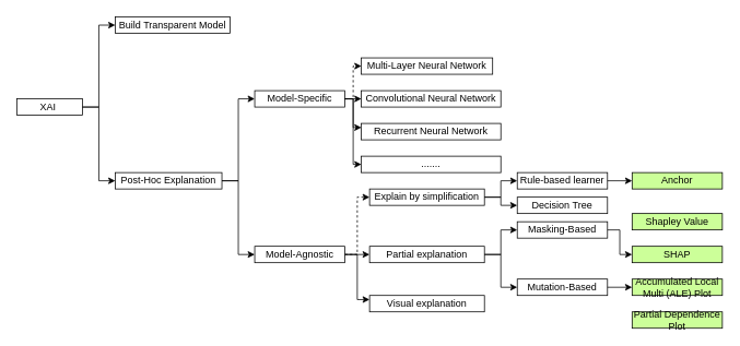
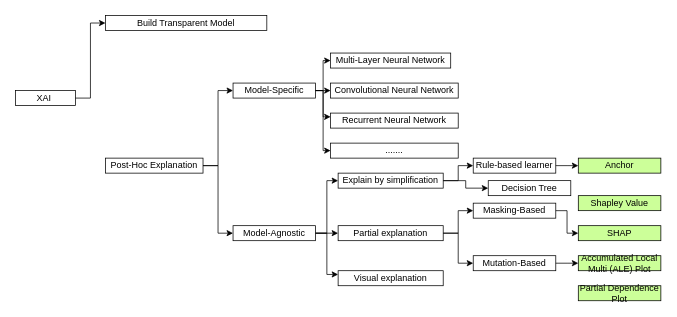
  <mxCell id="0" />
  <mxCell id="1" parent="0" />
  <mxCell id="2" value="XAI&amp;nbsp;" style="rounded=0;whiteSpace=wrap;html=1;" vertex="1" parent="1"><mxGeometry x="20" y="120" width="80" height="20" as="geometry" /></mxCell>
  <mxCell id="3" value="Post-Hoc Explanation" style="rounded=0;whiteSpace=wrap;html=1;" vertex="1" parent="1"><mxGeometry x="140" y="210" width="130" height="20" as="geometry" /></mxCell>
  <mxCell id="4" value="Model-Specific" style="rounded=0;whiteSpace=wrap;html=1;" vertex="1" parent="1"><mxGeometry x="310" y="110" width="110" height="20" as="geometry" /></mxCell>
- <mxCell id="5" value="Build Transparent Model" style="rounded=0;whiteSpace=wrap;html=1;" vertex="1" parent="1"><mxGeometry x="140" y="20" width="140" height="20" as="geometry" /></mxCell>
+ <mxCell id="5" value="Build Transparent Model" style="rounded=0;whiteSpace=wrap;html=1;" vertex="1" parent="1"><mxGeometry x="140" y="20" width="215" height="20" as="geometry" /></mxCell>
  <mxCell id="6" value="" style="edgeStyle=elbowEdgeStyle;elbow=horizontal;endArrow=classic;html=1;rounded=0;entryX=0;entryY=0.5;entryDx=0;entryDy=0;exitX=1;exitY=0.5;exitDx=0;exitDy=0;" edge="1" parent="1" source="2" target="5"><mxGeometry width="50" height="50" relative="1" as="geometry"><mxPoint x="110" y="130" as="sourcePoint" /><mxPoint x="140" y="60" as="targetPoint" /></mxGeometry></mxCell>
- <mxCell id="7" value="" style="edgeStyle=elbowEdgeStyle;elbow=horizontal;endArrow=classic;html=1;rounded=0;entryX=0;entryY=0.5;entryDx=0;entryDy=0;exitX=1;exitY=0.5;exitDx=0;exitDy=0;" edge="1" parent="1" source="2" target="3"><mxGeometry width="50" height="50" relative="1" as="geometry"><mxPoint x="80" y="270" as="sourcePoint" /><mxPoint x="130" y="220" as="targetPoint" /></mxGeometry></mxCell>
  <mxCell id="8" value="Model-Agnostic" style="rounded=0;whiteSpace=wrap;html=1;" vertex="1" parent="1"><mxGeometry x="310" y="300" width="110" height="20" as="geometry" /></mxCell>
  <mxCell id="9" value="" style="edgeStyle=elbowEdgeStyle;elbow=horizontal;endArrow=classic;html=1;rounded=0;exitX=1;exitY=0.5;exitDx=0;exitDy=0;entryX=0;entryY=0.5;entryDx=0;entryDy=0;" edge="1" parent="1" source="3" target="4"><mxGeometry width="50" height="50" relative="1" as="geometry"><mxPoint x="270" y="200" as="sourcePoint" /><mxPoint x="320" y="150" as="targetPoint" /></mxGeometry></mxCell>
  <mxCell id="10" value="" style="edgeStyle=elbowEdgeStyle;elbow=horizontal;endArrow=classic;html=1;rounded=0;entryX=0;entryY=0.5;entryDx=0;entryDy=0;" edge="1" parent="1" target="8"><mxGeometry width="50" height="50" relative="1" as="geometry"><mxPoint x="270" y="220" as="sourcePoint" /><mxPoint x="210" y="330" as="targetPoint" /></mxGeometry></mxCell>
  <mxCell id="11" value="" style="edgeStyle=orthogonalEdgeStyle;rounded=0;orthogonalLoop=1;jettySize=auto;html=1;entryX=0;entryY=0.5;entryDx=0;entryDy=0;" edge="1" parent="1" source="12" target="34"><mxGeometry relative="1" as="geometry" /></mxCell>
  <mxCell id="12" value="Explain by simplification" style="rounded=0;whiteSpace=wrap;html=1;" vertex="1" parent="1"><mxGeometry x="450" y="230" width="140" height="20" as="geometry" /></mxCell>
  <mxCell id="13" value="Partial explanation" style="rounded=0;whiteSpace=wrap;html=1;" vertex="1" parent="1"><mxGeometry x="450" y="300" width="140" height="20" as="geometry" /></mxCell>
  <mxCell id="14" value="Visual explanation" style="rounded=0;whiteSpace=wrap;html=1;" vertex="1" parent="1"><mxGeometry x="450" y="360" width="140" height="20" as="geometry" /></mxCell>
  <mxCell id="15" value="" style="edgeStyle=elbowEdgeStyle;elbow=horizontal;endArrow=classic;html=1;rounded=0;exitX=1;exitY=0.5;exitDx=0;exitDy=0;entryX=0;entryY=0.5;entryDx=0;entryDy=0;" edge="1" parent="1" source="13" target="16"><mxGeometry width="50" height="50" relative="1" as="geometry"><mxPoint x="590" y="300" as="sourcePoint" /><mxPoint x="620" y="250" as="targetPoint" /></mxGeometry></mxCell>
  <mxCell id="16" value="Masking-Based" style="rounded=0;whiteSpace=wrap;html=1;" vertex="1" parent="1"><mxGeometry x="630" y="270" width="110" height="20" as="geometry" /></mxCell>
  <mxCell id="17" value="Mutation-Based" style="rounded=0;whiteSpace=wrap;html=1;" vertex="1" parent="1"><mxGeometry x="630" y="340" width="110" height="20" as="geometry" /></mxCell>
  <mxCell id="18" value="" style="edgeStyle=elbowEdgeStyle;elbow=horizontal;endArrow=classic;html=1;rounded=0;entryX=0;entryY=0.5;entryDx=0;entryDy=0;exitX=1;exitY=0.5;exitDx=0;exitDy=0;" edge="1" parent="1" source="13" target="17"><mxGeometry width="50" height="50" relative="1" as="geometry"><mxPoint x="580" y="290" as="sourcePoint" /><mxPoint x="580" y="420" as="targetPoint" /></mxGeometry></mxCell>
  <mxCell id="19" value="" style="edgeStyle=elbowEdgeStyle;elbow=horizontal;endArrow=classic;html=1;rounded=0;entryX=0;entryY=0.25;entryDx=0;entryDy=0;" edge="1" parent="1" target="14"><mxGeometry width="50" height="50" relative="1" as="geometry"><mxPoint x="420" y="310" as="sourcePoint" /><mxPoint x="460" y="340" as="targetPoint" /></mxGeometry></mxCell>
- <mxCell id="20" value="" style="edgeStyle=elbowEdgeStyle;elbow=horizontal;endArrow=classic;html=1;rounded=0;entryX=0;entryY=0.5;entryDx=0;entryDy=0;exitX=1;exitY=0.5;exitDx=0;exitDy=0;dashed=1;" edge="1" parent="1" source="8" target="12"><mxGeometry width="50" height="50" relative="1" as="geometry"><mxPoint x="390" y="290" as="sourcePoint" /><mxPoint x="440" y="240" as="targetPoint" /></mxGeometry></mxCell>
+ <mxCell id="20" value="" style="edgeStyle=elbowEdgeStyle;elbow=horizontal;endArrow=classic;html=1;rounded=0;entryX=0;entryY=0.5;entryDx=0;entryDy=0;exitX=1;exitY=0.5;exitDx=0;exitDy=0;" edge="1" parent="1" source="8" target="12"><mxGeometry width="50" height="50" relative="1" as="geometry"><mxPoint x="390" y="290" as="sourcePoint" /><mxPoint x="440" y="240" as="targetPoint" /></mxGeometry></mxCell>
  <mxCell id="21" value="" style="edgeStyle=elbowEdgeStyle;elbow=horizontal;endArrow=classic;html=1;rounded=0;entryX=0;entryY=0.5;entryDx=0;entryDy=0;" edge="1" parent="1" target="13"><mxGeometry width="50" height="50" relative="1" as="geometry"><mxPoint x="420" y="310" as="sourcePoint" /><mxPoint x="390" y="380" as="targetPoint" /></mxGeometry></mxCell>
  <mxCell id="22" value="Multi-Layer Neural Network" style="rounded=0;whiteSpace=wrap;html=1;" vertex="1" parent="1"><mxGeometry x="440" y="70" width="160" height="20" as="geometry" /></mxCell>
  <mxCell id="23" value="Convolutional Neural Network" style="rounded=0;whiteSpace=wrap;html=1;" vertex="1" parent="1"><mxGeometry x="440" y="110" width="170" height="20" as="geometry" /></mxCell>
  <mxCell id="24" value="Recurrent Neural Network" style="rounded=0;whiteSpace=wrap;html=1;" vertex="1" parent="1"><mxGeometry x="440" y="150" width="170" height="20" as="geometry" /></mxCell>
- <mxCell id="25" value="" style="edgeStyle=elbowEdgeStyle;elbow=horizontal;endArrow=classic;html=1;rounded=0;entryX=0;entryY=0.5;entryDx=0;entryDy=0;exitX=1;exitY=0.5;exitDx=0;exitDy=0;dashed=1;" edge="1" parent="1" source="4" target="22"><mxGeometry width="50" height="50" relative="1" as="geometry"><mxPoint x="380" y="120" as="sourcePoint" /><mxPoint x="430" y="70" as="targetPoint" /></mxGeometry></mxCell>
+ <mxCell id="25" value="" style="edgeStyle=elbowEdgeStyle;elbow=horizontal;endArrow=classic;html=1;rounded=0;entryX=0;entryY=0.5;entryDx=0;entryDy=0;exitX=1;exitY=0.5;exitDx=0;exitDy=0;" edge="1" parent="1" source="4" target="22"><mxGeometry width="50" height="50" relative="1" as="geometry"><mxPoint x="380" y="120" as="sourcePoint" /><mxPoint x="430" y="70" as="targetPoint" /></mxGeometry></mxCell>
  <mxCell id="26" value="" style="edgeStyle=elbowEdgeStyle;elbow=horizontal;endArrow=classic;html=1;rounded=0;entryX=0;entryY=0.5;entryDx=0;entryDy=0;" edge="1" parent="1" target="23"><mxGeometry width="50" height="50" relative="1" as="geometry"><mxPoint x="420" y="120" as="sourcePoint" /><mxPoint x="420" y="180" as="targetPoint" /></mxGeometry></mxCell>
  <mxCell id="27" value="" style="edgeStyle=elbowEdgeStyle;elbow=horizontal;endArrow=classic;html=1;rounded=0;entryX=0;entryY=0.25;entryDx=0;entryDy=0;exitX=1;exitY=0.5;exitDx=0;exitDy=0;" edge="1" parent="1" source="4" target="24"><mxGeometry width="50" height="50" relative="1" as="geometry"><mxPoint x="340" y="220" as="sourcePoint" /><mxPoint x="390" y="170" as="targetPoint" /></mxGeometry></mxCell>
  <mxCell id="28" value="" style="edgeStyle=elbowEdgeStyle;elbow=horizontal;endArrow=classic;html=1;rounded=0;exitX=1;exitY=0.5;exitDx=0;exitDy=0;" edge="1" parent="1" source="4"><mxGeometry width="50" height="50" relative="1" as="geometry"><mxPoint x="430" y="120" as="sourcePoint" /><mxPoint x="440" y="200" as="targetPoint" /></mxGeometry></mxCell>
  <mxCell id="29" value="......." style="rounded=0;whiteSpace=wrap;html=1;" vertex="1" parent="1"><mxGeometry x="440" y="190" width="170" height="20" as="geometry" /></mxCell>
  <mxCell id="30" value="Anchor" style="rounded=0;whiteSpace=wrap;html=1;fillColor=#CCFF99;" vertex="1" parent="1"><mxGeometry x="770" y="210" width="110" height="20" as="geometry" /></mxCell>
  <mxCell id="31" value="Shapley Value" style="rounded=0;whiteSpace=wrap;html=1;fillColor=#CCFF99;" vertex="1" parent="1"><mxGeometry x="770" y="260" width="110" height="20" as="geometry" /></mxCell>
  <mxCell id="32" value="SHAP" style="rounded=0;whiteSpace=wrap;html=1;fillColor=#CCFF99;" vertex="1" parent="1"><mxGeometry x="770" y="300" width="110" height="20" as="geometry" /></mxCell>
  <mxCell id="33" value="Accumulated Local Multi (ALE) Plot" style="rounded=0;whiteSpace=wrap;html=1;fillColor=#CCFF99;" vertex="1" parent="1"><mxGeometry x="770" y="340" width="110" height="20" as="geometry" /></mxCell>
  <mxCell id="34" value="Rule-based learner" style="rounded=0;whiteSpace=wrap;html=1;" vertex="1" parent="1"><mxGeometry x="630" y="210" width="110" height="20" as="geometry" /></mxCell>
- <mxCell id="35" value="Decision Tree" style="rounded=0;whiteSpace=wrap;html=1;" vertex="1" parent="1"><mxGeometry x="630" y="240" width="110" height="20" as="geometry" /></mxCell>
+ <mxCell id="35" value="Decision Tree" style="rounded=0;whiteSpace=wrap;html=1;" vertex="1" parent="1"><mxGeometry x="650" y="240" width="110" height="20" as="geometry" /></mxCell>
  <mxCell id="36" value="" style="edgeStyle=elbowEdgeStyle;elbow=horizontal;endArrow=classic;html=1;rounded=0;exitX=1;exitY=0.5;exitDx=0;exitDy=0;entryX=0;entryY=0.5;entryDx=0;entryDy=0;" edge="1" parent="1" source="12" target="35"><mxGeometry width="50" height="50" relative="1" as="geometry"><mxPoint x="570" y="470" as="sourcePoint" /><mxPoint x="620" y="420" as="targetPoint" /></mxGeometry></mxCell>
  <mxCell id="37" value="" style="edgeStyle=elbowEdgeStyle;elbow=horizontal;endArrow=classic;html=1;rounded=0;exitX=1;exitY=0.5;exitDx=0;exitDy=0;" edge="1" parent="1" source="34"><mxGeometry width="50" height="50" relative="1" as="geometry"><mxPoint x="750" y="220" as="sourcePoint" /><mxPoint x="770" y="220" as="targetPoint" /></mxGeometry></mxCell>
  <mxCell id="38" value="" style="edgeStyle=elbowEdgeStyle;elbow=horizontal;endArrow=classic;html=1;rounded=0;entryX=0;entryY=0.5;entryDx=0;entryDy=0;exitX=1;exitY=0.5;exitDx=0;exitDy=0;" edge="1" parent="1" source="16" target="32"><mxGeometry width="50" height="50" relative="1" as="geometry"><mxPoint x="700" y="340" as="sourcePoint" /><mxPoint x="750" y="290" as="targetPoint" /></mxGeometry></mxCell>
  <mxCell id="39" value="" style="edgeStyle=elbowEdgeStyle;elbow=horizontal;endArrow=classic;html=1;rounded=0;entryX=0;entryY=0.5;entryDx=0;entryDy=0;exitX=1;exitY=0.5;exitDx=0;exitDy=0;" edge="1" parent="1" source="17" target="33"><mxGeometry width="50" height="50" relative="1" as="geometry"><mxPoint x="730" y="370" as="sourcePoint" /><mxPoint x="780" y="320" as="targetPoint" /></mxGeometry></mxCell>
  <mxCell id="40" value="Partial Dependence Plot" style="rounded=0;whiteSpace=wrap;html=1;fillColor=#CCFF99;" vertex="1" parent="1"><mxGeometry x="770" y="380" width="110" height="20" as="geometry" /></mxCell>
